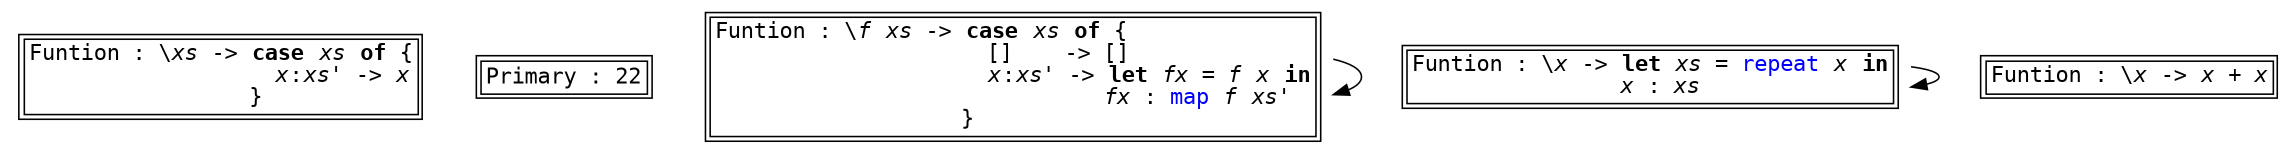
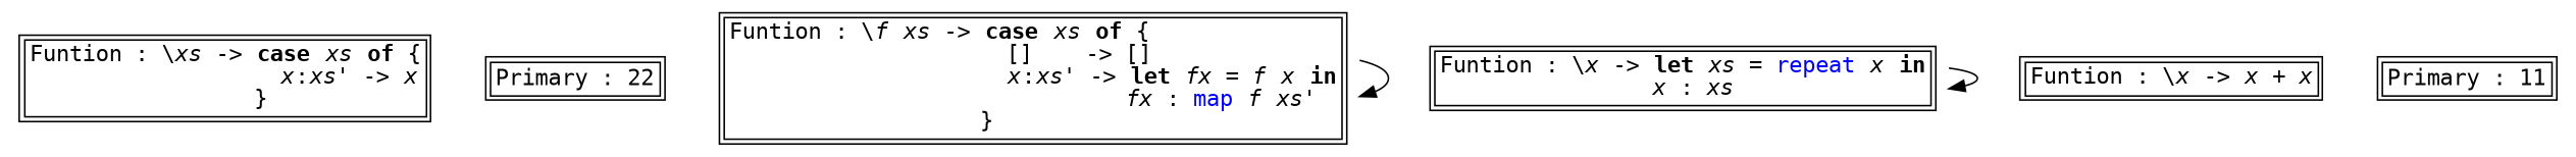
  digraph {
    fontname="DejaVu Sans Mono"
    node [fontname="DejaVu Sans Mono" shape=plaintext]
    edge [fontname="DejaVu Sans Mono"]
    n1 [label=<<TABLE ALIGN="LEFT"><TR><TD BALIGN="LEFT" ALIGN="LEFT">Funtion&nbsp;:&nbsp;\<I>xs</I>&nbsp;-&gt;&nbsp;<B>case</B>&nbsp;<I>xs</I>&nbsp;<B>of</B>&nbsp;{<BR />&nbsp;&nbsp;&nbsp;&nbsp;&nbsp;&nbsp;&nbsp;&nbsp;&nbsp;&nbsp;&nbsp;&nbsp;&nbsp;&nbsp;&nbsp;&nbsp;&nbsp;&nbsp;&nbsp;<I>x</I>:<I>xs'</I>&nbsp;-&gt;&nbsp;<I>x</I><BR />&nbsp;&nbsp;&nbsp;&nbsp;&nbsp;&nbsp;&nbsp;&nbsp;&nbsp;&nbsp;&nbsp;&nbsp;&nbsp;&nbsp;&nbsp;&nbsp;&nbsp;}&nbsp;&nbsp;&nbsp;&nbsp;&nbsp;&nbsp;&nbsp;&nbsp;&nbsp;&nbsp;&nbsp;<BR /></TD></TR></TABLE>>]
    n2 [label=<<TABLE ALIGN="LEFT"><TR><TD BALIGN="LEFT" ALIGN="LEFT">Primary&nbsp;:&nbsp;22<BR /></TD></TR></TABLE>>]
    n3 [label=<<TABLE ALIGN="LEFT"><TR><TD BALIGN="LEFT" ALIGN="LEFT">Funtion&nbsp;:&nbsp;\<I>f</I>&nbsp;<I>xs</I>&nbsp;-&gt;&nbsp;<B>case</B>&nbsp;<I>xs</I>&nbsp;<B>of</B>&nbsp;{&nbsp;&nbsp;&nbsp;&nbsp;&nbsp;&nbsp;&nbsp;&nbsp;&nbsp;&nbsp;&nbsp;&nbsp;&nbsp;&nbsp;<BR />&nbsp;&nbsp;&nbsp;&nbsp;&nbsp;&nbsp;&nbsp;&nbsp;&nbsp;&nbsp;&nbsp;&nbsp;&nbsp;&nbsp;&nbsp;&nbsp;&nbsp;&nbsp;&nbsp;&nbsp;&nbsp;[]&nbsp;&nbsp;&nbsp;&nbsp;-&gt;&nbsp;[]&nbsp;&nbsp;&nbsp;&nbsp;&nbsp;&nbsp;&nbsp;&nbsp;&nbsp;&nbsp;&nbsp;&nbsp;&nbsp;<BR />&nbsp;&nbsp;&nbsp;&nbsp;&nbsp;&nbsp;&nbsp;&nbsp;&nbsp;&nbsp;&nbsp;&nbsp;&nbsp;&nbsp;&nbsp;&nbsp;&nbsp;&nbsp;&nbsp;&nbsp;&nbsp;<I>x</I>:<I>xs'</I>&nbsp;-&gt;&nbsp;<B>let</B>&nbsp;<I>fx</I>&nbsp;=&nbsp;<I>f</I>&nbsp;<I>x</I>&nbsp;<B>in</B><BR />&nbsp;&nbsp;&nbsp;&nbsp;&nbsp;&nbsp;&nbsp;&nbsp;&nbsp;&nbsp;&nbsp;&nbsp;&nbsp;&nbsp;&nbsp;&nbsp;&nbsp;&nbsp;&nbsp;&nbsp;&nbsp;&nbsp;&nbsp;&nbsp;&nbsp;&nbsp;&nbsp;&nbsp;&nbsp;&nbsp;<I>fx</I>&nbsp;:&nbsp;<FONT COLOR="blue">map</FONT>&nbsp;<I>f</I>&nbsp;<I>xs'</I>&nbsp;<BR />&nbsp;&nbsp;&nbsp;&nbsp;&nbsp;&nbsp;&nbsp;&nbsp;&nbsp;&nbsp;&nbsp;&nbsp;&nbsp;&nbsp;&nbsp;&nbsp;&nbsp;&nbsp;&nbsp;}&nbsp;&nbsp;&nbsp;&nbsp;&nbsp;&nbsp;&nbsp;&nbsp;&nbsp;&nbsp;&nbsp;&nbsp;&nbsp;&nbsp;&nbsp;&nbsp;&nbsp;&nbsp;&nbsp;&nbsp;&nbsp;&nbsp;&nbsp;&nbsp;&nbsp;<BR /></TD></TR></TABLE>>]
    n4 [label=<<TABLE ALIGN="LEFT"><TR><TD BALIGN="LEFT" ALIGN="LEFT">Funtion&nbsp;:&nbsp;\<I>x</I>&nbsp;-&gt;&nbsp;<B>let</B>&nbsp;<I>xs</I>&nbsp;=&nbsp;<FONT COLOR="blue">repeat</FONT>&nbsp;<I>x</I>&nbsp;<B>in</B><BR />&nbsp;&nbsp;&nbsp;&nbsp;&nbsp;&nbsp;&nbsp;&nbsp;&nbsp;&nbsp;&nbsp;&nbsp;&nbsp;&nbsp;&nbsp;&nbsp;<I>x</I>&nbsp;:&nbsp;<I>xs</I>&nbsp;&nbsp;&nbsp;&nbsp;&nbsp;&nbsp;&nbsp;&nbsp;&nbsp;&nbsp;&nbsp;&nbsp;&nbsp;&nbsp;<BR /></TD></TR></TABLE>>]
    n5 [label=<<TABLE ALIGN="LEFT"><TR><TD BALIGN="LEFT" ALIGN="LEFT">Funtion&nbsp;:&nbsp;\<I>x</I>&nbsp;-&gt;&nbsp;<I>x</I>&nbsp;+&nbsp;<I>x</I><BR /></TD></TR></TABLE>>]
+   n6 [label=<<TABLE ALIGN="LEFT"><TR><TD BALIGN="LEFT" ALIGN="LEFT">Primary&nbsp;:&nbsp;11<BR /></TD></TR></TABLE>>]
    n3 -> n3
    n4 -> n4
  }
